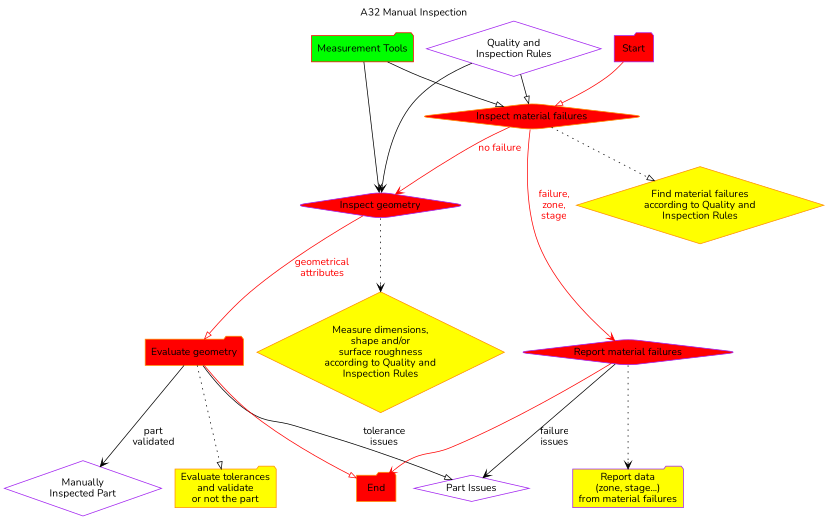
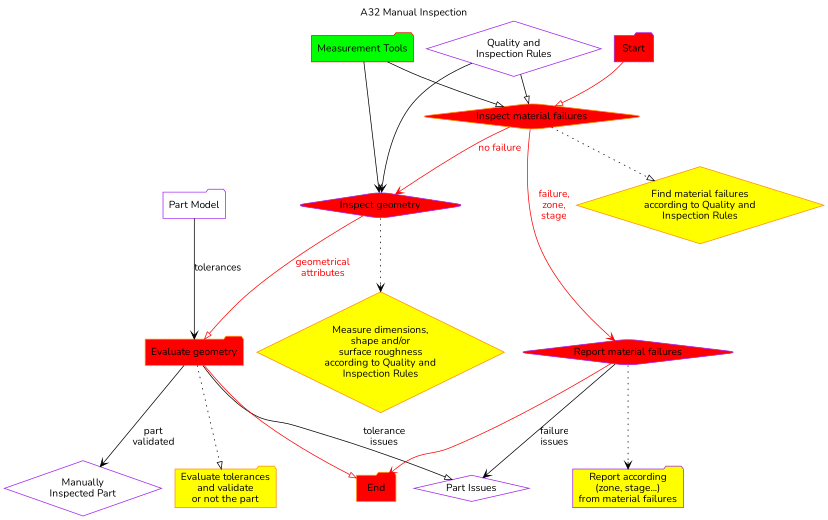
  digraph {
    fontname=Nunito
    label="A32 Manual Inspection"
    labelloc=t
    node [color=purple fillcolor=red fontname=Nunito shape=diamond style=filled]
    edge [arrowhead=vee color=black dir=forward fontcolor=black fontname=Nunito style=solid]
+   n1 [fillcolor=white label="Part Model" shape=folder]
    n2 [color=darkorange label="Evaluate geometry" shape=folder style="filled, rounded"]
    n3 [fillcolor=white label="Manually\nInspected Part"]
    n4 [fillcolor=white label="Part Issues"]
    End [color=darkorange shape=folder style="filled, rounded"]
    n6 [color=darkorange fillcolor=yellow label="Evaluate tolerances\nand validate\nor not the part" shape=folder]
    n7 [fillcolor=white label="Quality and\nInspection Rules"]
    n8 [color=darkorange label="Inspect material failures" style="filled, rounded"]
    n9 [label="Inspect geometry" style="filled, rounded"]
    n10 [label="Report material failures" style="filled, rounded"]
    n11 [color=darkorange fillcolor=yellow label="Find material failures\naccording to Quality and\nInspection Rules"]
    n12 [color=darkorange fillcolor=yellow label="Measure dimensions,\nshape and/or\nsurface roughness\naccording to Quality and\nInspection Rules"]
    n13 [color=red fillcolor=green label="Measurement Tools" shape=folder]
    Start [shape=folder style="filled, rounded"]
-   n15 [fillcolor=yellow label="Report data\n(zone, stage...)\nfrom material failures" shape=folder]
+   n15 [fillcolor=yellow label="Report according\n(zone, stage...)\nfrom material failures" shape=folder]
+   n1 -> n2 [label=tolerances]
    n2 -> n3 [label="part\nvalidated"]
    n2 -> n4 [arrowhead=onormal label="tolerance\nissues"]
    n2 -> End [arrowhead=onormal color=red fontcolor=red]
    n2 -> n6 [arrowhead=onormal style=dotted]
    n7 -> n8 [arrowhead=onormal]
    n7 -> n9
    n8 -> n9 [color=red fontcolor=red label="no failure"]
    n8 -> n10 [color=red fontcolor=red label="failure,\nzone,\nstage"]
    n8 -> n11 [arrowhead=onormal style=dotted]
    n9 -> n2 [arrowhead=onormal color=red fontcolor=red label="geometrical\nattributes"]
    n9 -> n12 [style=dotted]
    n10 -> n4 [label="failure\nissues"]
    n10 -> End [color=red fontcolor=red]
    n10 -> n15 [style=dotted]
    n13 -> n8 [arrowhead=onormal fontcolor=red]
    n13 -> n9 [fontcolor=red]
    Start -> n8 [arrowhead=onormal color=red fontcolor=red]
  }
